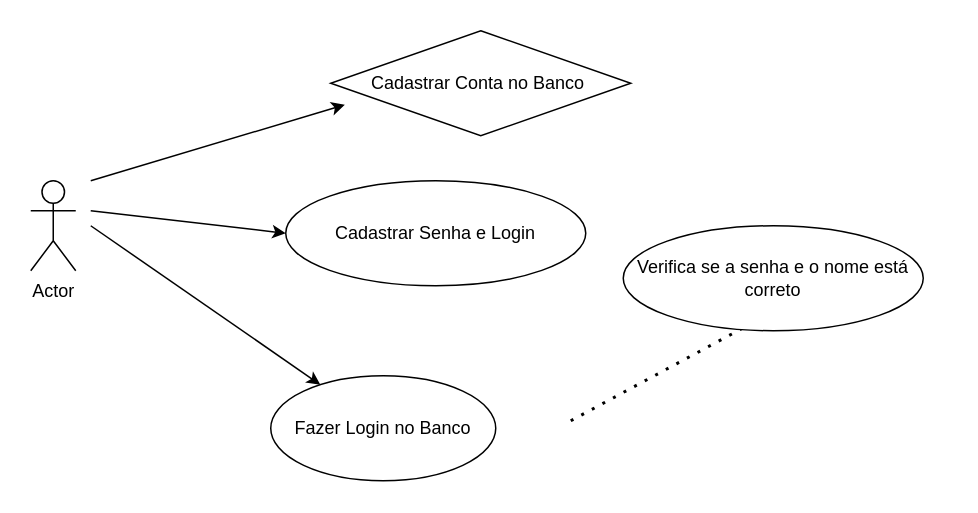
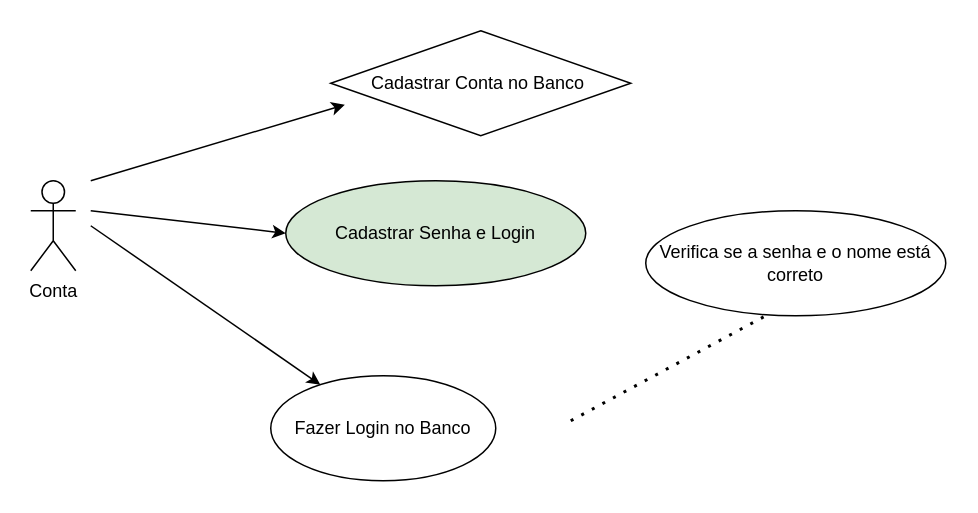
  <mxCell id="0" />
  <mxCell id="1" parent="0" />
- <mxCell id="2" value="Actor" style="shape=umlActor;verticalLabelPosition=bottom;verticalAlign=top;html=1;outlineConnect=0;" vertex="1" parent="1"><mxGeometry x="20" y="120" width="30" height="60" as="geometry" /></mxCell>
+ <mxCell id="2" value="Conta" style="shape=umlActor;verticalLabelPosition=bottom;verticalAlign=top;html=1;outlineConnect=0;" vertex="1" parent="1"><mxGeometry x="20" y="120" width="30" height="60" as="geometry" /></mxCell>
  <mxCell id="3" value="Fazer Login no Banco" style="ellipse;whiteSpace=wrap;html=1;" vertex="1" parent="1"><mxGeometry x="180" y="250" width="150" height="70" as="geometry" /></mxCell>
  <mxCell id="4" value="" style="endArrow=classic;html=1;rounded=0;" edge="1" parent="1" target="3"><mxGeometry width="50" height="50" relative="1" as="geometry"><mxPoint x="60" y="150" as="sourcePoint" /><mxPoint x="290" y="150" as="targetPoint" /></mxGeometry></mxCell>
  <mxCell id="5" value="" style="group" vertex="1" connectable="0" parent="1"><mxGeometry x="380" y="140" width="250" height="140" as="geometry" /></mxCell>
  <mxCell id="6" value="" style="endArrow=none;dashed=1;html=1;dashPattern=1 3;strokeWidth=2;rounded=0;" edge="1" parent="5"><mxGeometry width="50" height="50" relative="1" as="geometry"><mxPoint y="140" as="sourcePoint" /><mxPoint x="130" y="70" as="targetPoint" /></mxGeometry></mxCell>
- <mxCell id="7" value="Verifica se a senha e o nome está correto" style="ellipse;whiteSpace=wrap;html=1;" vertex="1" parent="5"><mxGeometry x="35" y="10" width="200" height="70" as="geometry" /></mxCell>
+ <mxCell id="7" value="Verifica se a senha e o nome está correto" style="ellipse;whiteSpace=wrap;html=1;" vertex="1" parent="5"><mxGeometry x="50" width="200" height="70" as="geometry" /></mxCell>
  <mxCell id="8" value="Cadastrar Conta no Banco&amp;nbsp;" style="rhombus;whiteSpace=wrap;html=1;" vertex="1" parent="1"><mxGeometry x="220" y="20" width="200" height="70" as="geometry" /></mxCell>
  <mxCell id="9" value="" style="endArrow=classic;html=1;rounded=0;entryX=0.047;entryY=0.705;entryDx=0;entryDy=0;entryPerimeter=0;" edge="1" parent="1" target="8"><mxGeometry width="50" height="50" relative="1" as="geometry"><mxPoint x="60" y="120" as="sourcePoint" /><mxPoint x="140" y="60" as="targetPoint" /></mxGeometry></mxCell>
- <mxCell id="10" value="Cadastrar Senha e Login" style="ellipse;whiteSpace=wrap;html=1;" vertex="1" parent="1"><mxGeometry x="190" y="120" width="200" height="70" as="geometry" /></mxCell>
+ <mxCell id="10" value="Cadastrar Senha e Login" style="ellipse;whiteSpace=wrap;html=1;fillColor=#d5e8d4;" vertex="1" parent="1"><mxGeometry x="190" y="120" width="200" height="70" as="geometry" /></mxCell>
  <mxCell id="11" value="" style="endArrow=classic;html=1;rounded=0;entryX=0;entryY=0.5;entryDx=0;entryDy=0;" edge="1" parent="1" target="10"><mxGeometry width="50" height="50" relative="1" as="geometry"><mxPoint x="60" y="140" as="sourcePoint" /><mxPoint x="140" y="90" as="targetPoint" /></mxGeometry></mxCell>
